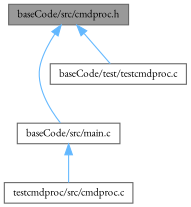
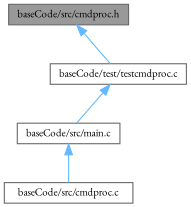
  digraph {
    fontname="EB Garamond"
    node [color=grey40 fillcolor=white fontname="EB Garamond" fontsize=10 shape=box style=filled]
    edge [color=steelblue1 dir=back fontname="EB Garamond" fontsize=10 labelfontname=Helvetica labelfontsize=10 style=solid]
    n1 [color=gray40 fillcolor=grey60 fontcolor=black height=0.2 label="baseCode/src/cmdproc.h" width=0.4]
    n2 [height=0.2 label="baseCode/src/main.c" width=0.4]
    n3 [height=0.2 label="baseCode/test/testcmdproc.c" width=0.4]
-   n4 [height=0.2 label="testcmdproc/src/cmdproc.c" width=0.4]
-   n1 -> n2
+   n4 [height=0.2 label="baseCode/src/cmdproc.c" width=0.4]
+   n3 -> n2
    n1 -> n3
    n2 -> n4
  }
